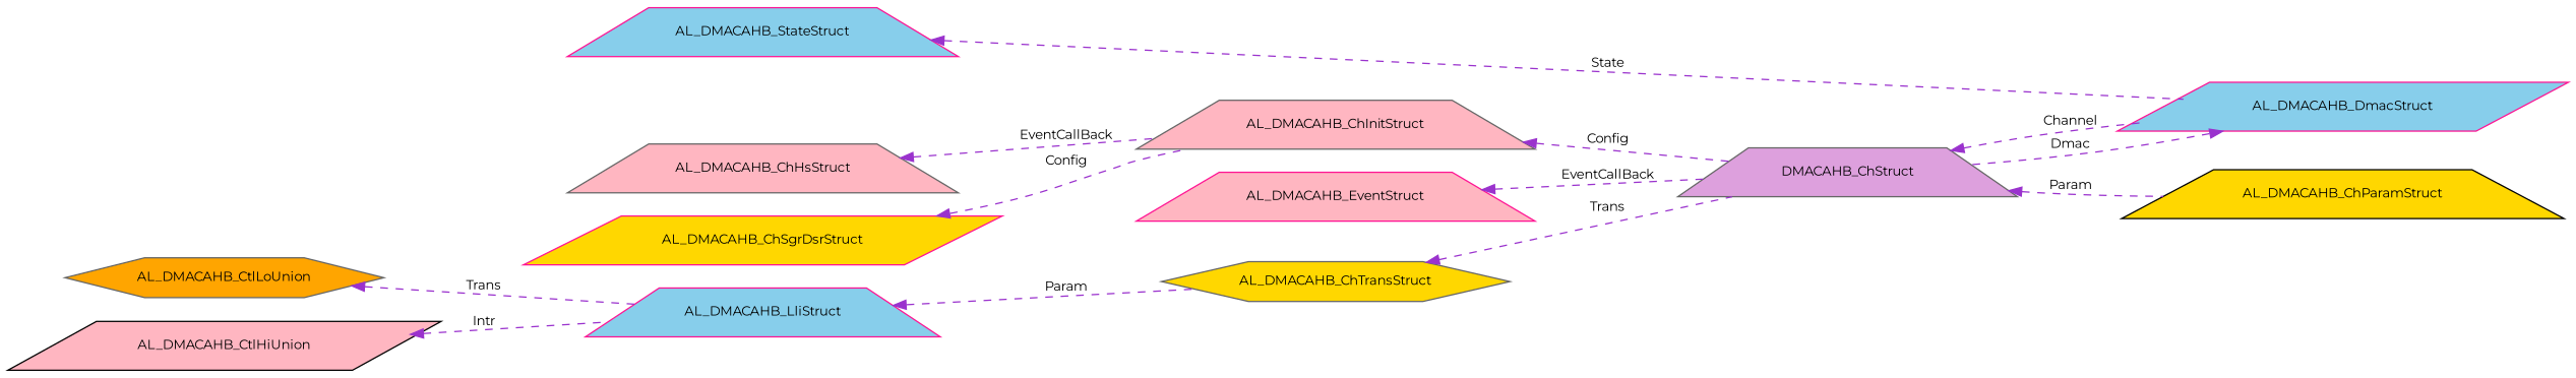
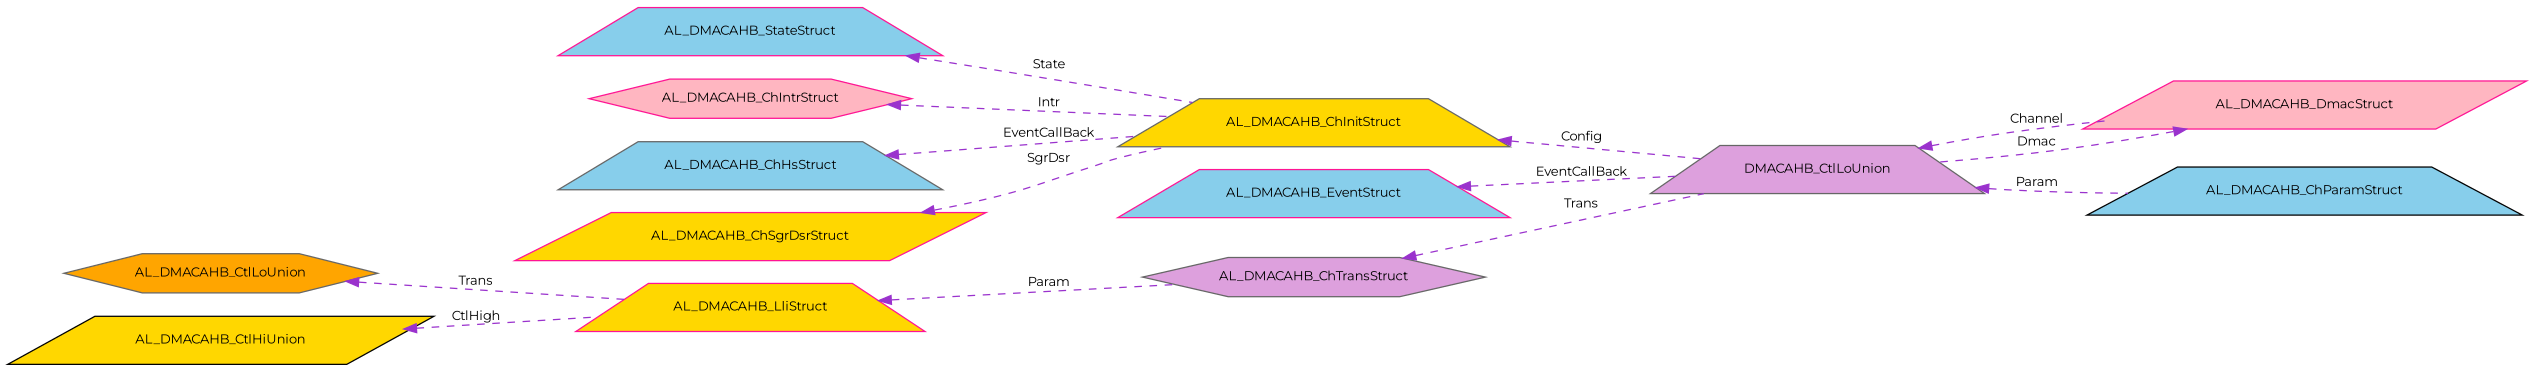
  digraph {
    fontname=Montserrat
    rankdir=LR
    node [color=deeppink fillcolor=skyblue fontname=Montserrat fontsize=10 shape=trapezium style=filled]
    edge [color=darkorchid3 dir=back fontname=Montserrat fontsize=10 labelfontname=Helvetica labelfontsize=10 style=dashed]
-   n1 [color=gray40 fillcolor=plum fontcolor=black height=0.2 label=DMACAHB_ChStruct width=0.4]
-   n2 [height=0.2 label=AL_DMACAHB_DmacStruct shape=parallelogram width=0.4]
-   n3 [color=black fillcolor=gold height=0.2 label=AL_DMACAHB_ChParamStruct width=0.4]
-   n4 [color=gray40 fillcolor=lightpink height=0.2 label=AL_DMACAHB_ChInitStruct width=0.4]
-   n6 [color=gray40 fillcolor=lightpink height=0.2 label=AL_DMACAHB_ChHsStruct width=0.4]
+   n1 [color=gray40 fillcolor=plum fontcolor=black height=0.2 label=DMACAHB_CtlLoUnion width=0.4]
+   n2 [fillcolor=lightpink height=0.2 label=AL_DMACAHB_DmacStruct shape=parallelogram width=0.4]
+   n3 [color=black height=0.2 label=AL_DMACAHB_ChParamStruct width=0.4]
+   n4 [color=gray40 fillcolor=gold height=0.2 label=AL_DMACAHB_ChInitStruct width=0.4]
+   n5 [fillcolor=lightpink height=0.2 label=AL_DMACAHB_ChIntrStruct shape=hexagon width=0.4]
+   n6 [color=gray40 height=0.2 label=AL_DMACAHB_ChHsStruct width=0.4]
    n7 [fillcolor=gold height=0.2 label=AL_DMACAHB_ChSgrDsrStruct shape=parallelogram width=0.4]
    n8 [height=0.2 label=AL_DMACAHB_StateStruct width=0.4]
-   n9 [fillcolor=lightpink height=0.2 label=AL_DMACAHB_EventStruct width=0.4]
-   n10 [color=gray40 fillcolor=gold height=0.2 label=AL_DMACAHB_ChTransStruct shape=hexagon width=0.4]
-   n11 [height=0.2 label=AL_DMACAHB_LliStruct width=0.4]
+   n9 [height=0.2 label=AL_DMACAHB_EventStruct width=0.4]
+   n10 [color=gray40 fillcolor=plum height=0.2 label=AL_DMACAHB_ChTransStruct shape=hexagon width=0.4]
+   n11 [fillcolor=gold height=0.2 label=AL_DMACAHB_LliStruct width=0.4]
    n12 [color=gray40 fillcolor=orange height=0.2 label=AL_DMACAHB_CtlLoUnion shape=hexagon width=0.4]
-   n13 [color=black fillcolor=lightpink height=0.2 label=AL_DMACAHB_CtlHiUnion shape=parallelogram width=0.4]
+   n13 [color=black fillcolor=gold height=0.2 label=AL_DMACAHB_CtlHiUnion shape=parallelogram width=0.4]
    n1 -> n2 [label=" Channel"]
    n1 -> n3 [label=" Param"]
    n2 -> n1 [label=" Dmac"]
    n4 -> n1 [label=" Config"]
+   n5 -> n4 [label=" Intr"]
    n6 -> n4 [label=" EventCallBack"]
-   n7 -> n4 [label=" Config"]
-   n8 -> n2 [label=" State"]
+   n7 -> n4 [label=" SgrDsr"]
+   n8 -> n4 [label=" State"]
    n9 -> n1 [label=" EventCallBack"]
    n10 -> n1 [label=" Trans"]
    n11 -> n10 [label=" Param"]
    n12 -> n11 [label=" Trans"]
-   n13 -> n11 [label=" Intr"]
+   n13 -> n11 [label=" CtlHigh"]
  }
